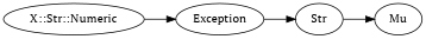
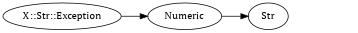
  digraph {
    fontname="PT Serif"
    rankdir=LR
    splines=polyline
    node [color="#000000" fontcolor="#000000" fontname="PT Serif"]
    edge [color="#000000" fontname="PT Serif"]
-   "X::Str::Numeric"
-   Exception
+   "X::Str::Numeric" [label="X::Str::Exception"]
+   Exception [label=Numeric]
    n3 [label=Str]
-   Mu
    "X::Str::Numeric" -> Exception
    Exception -> n3
-   n3 -> Mu
  }
